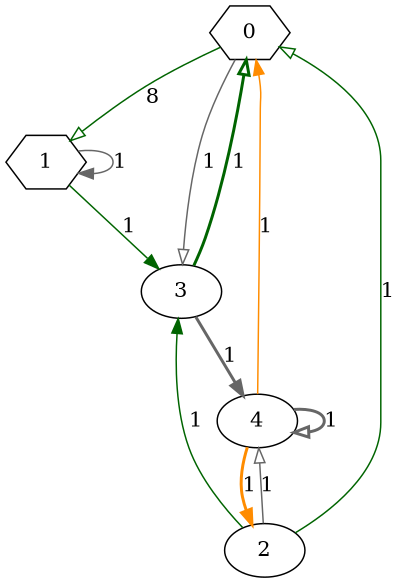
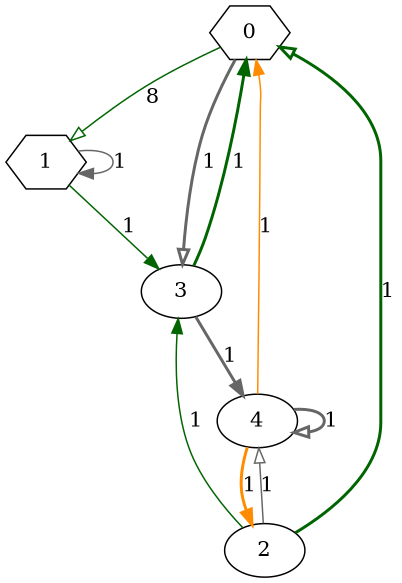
  digraph {
    node [shape=ellipse]
    edge [arrowhead=onormal color=darkgreen style=solid weight=1]
    0 [shape=hexagon]
    1 [shape=hexagon]
    3
    4
    2
    0 -> 1 [label=8]
-   0 -> 3 [color=gray40 label=1]
+   0 -> 3 [color=gray40 label=1 style=bold]
    1 -> 1 [arrowhead=normal color=gray40 label=1]
    1 -> 3 [arrowhead=normal label=1]
-   3 -> 0 [label=1 style=bold]
+   3 -> 0 [arrowhead=normal label=1 style=bold]
    3 -> 4 [arrowhead=normal color=gray40 label=1 style=bold]
    4 -> 0 [arrowhead=normal color=darkorange label=1]
    4 -> 4 [color=gray40 label=1 style=bold]
    4 -> 2 [arrowhead=normal color=darkorange label=1 style=bold]
-   2 -> 0 [label=1]
+   2 -> 0 [label=1 style=bold]
    2 -> 3 [arrowhead=normal label=1]
    2 -> 4 [color=gray40 label=1]
  }
